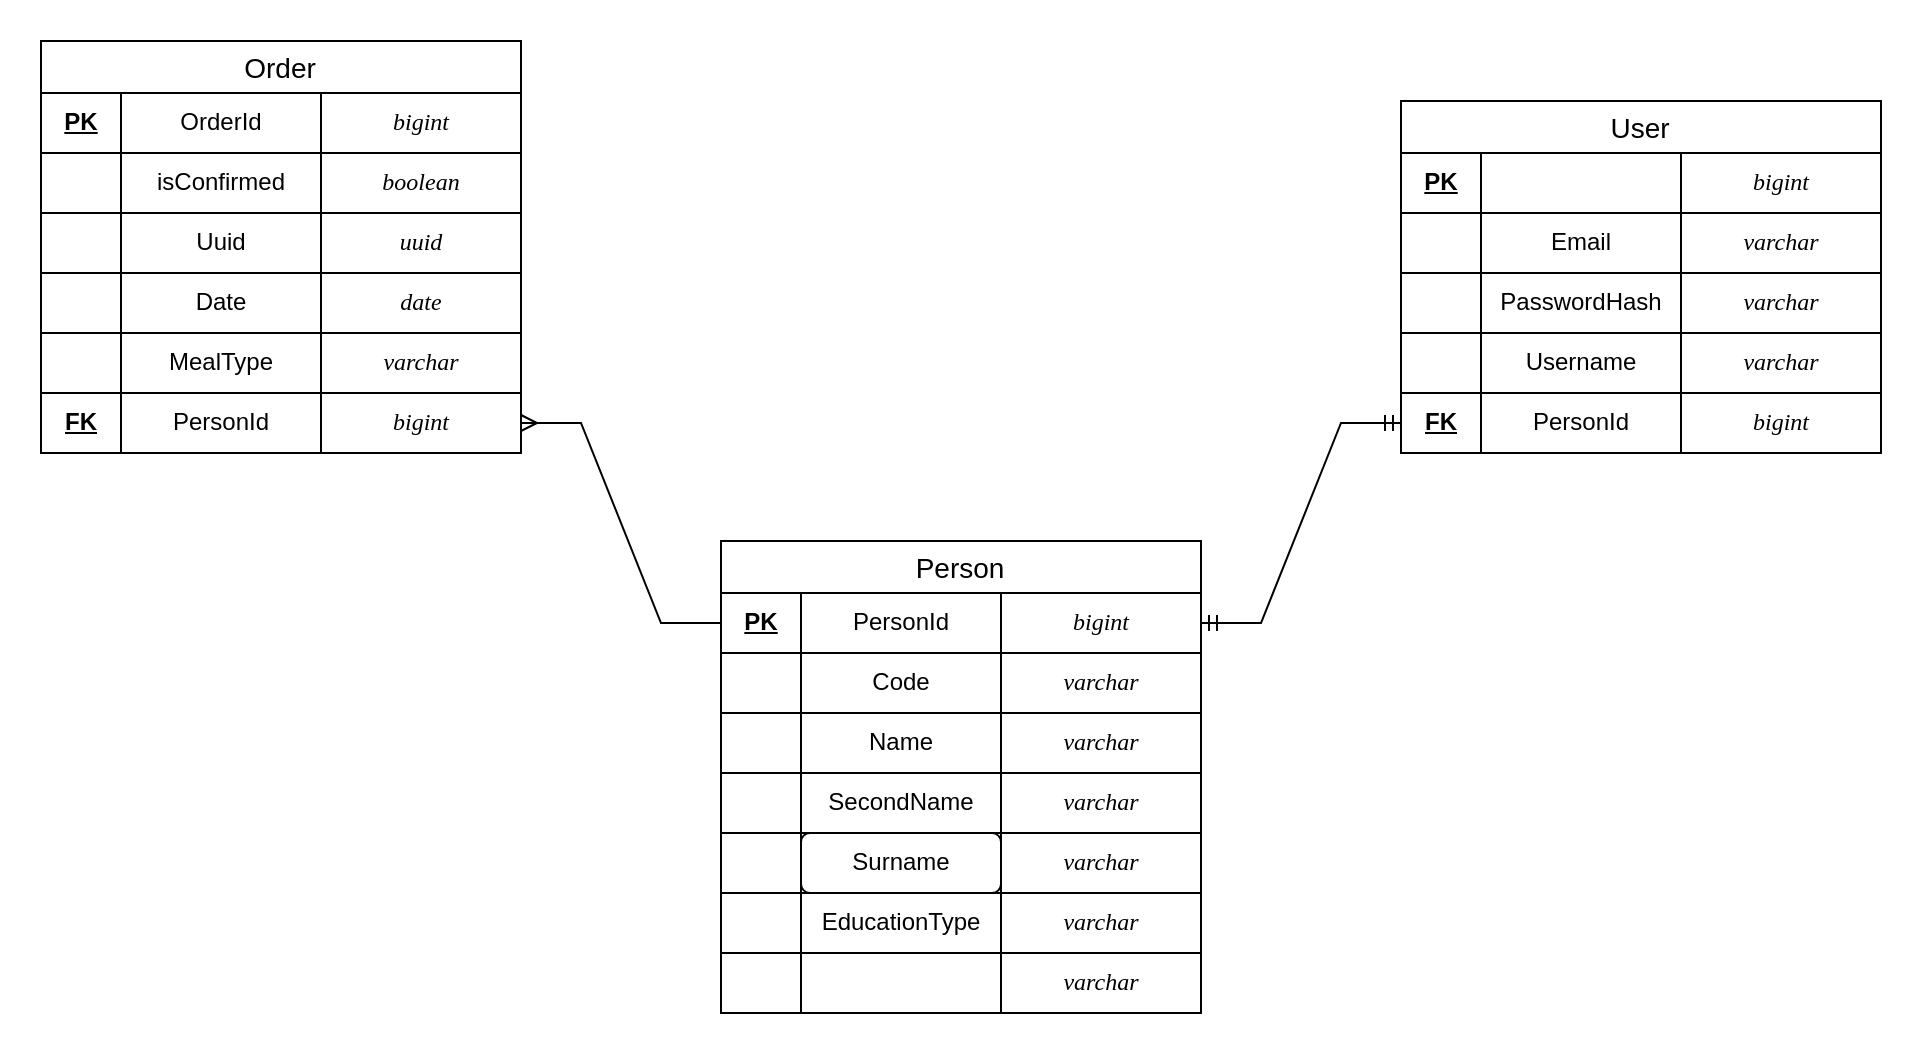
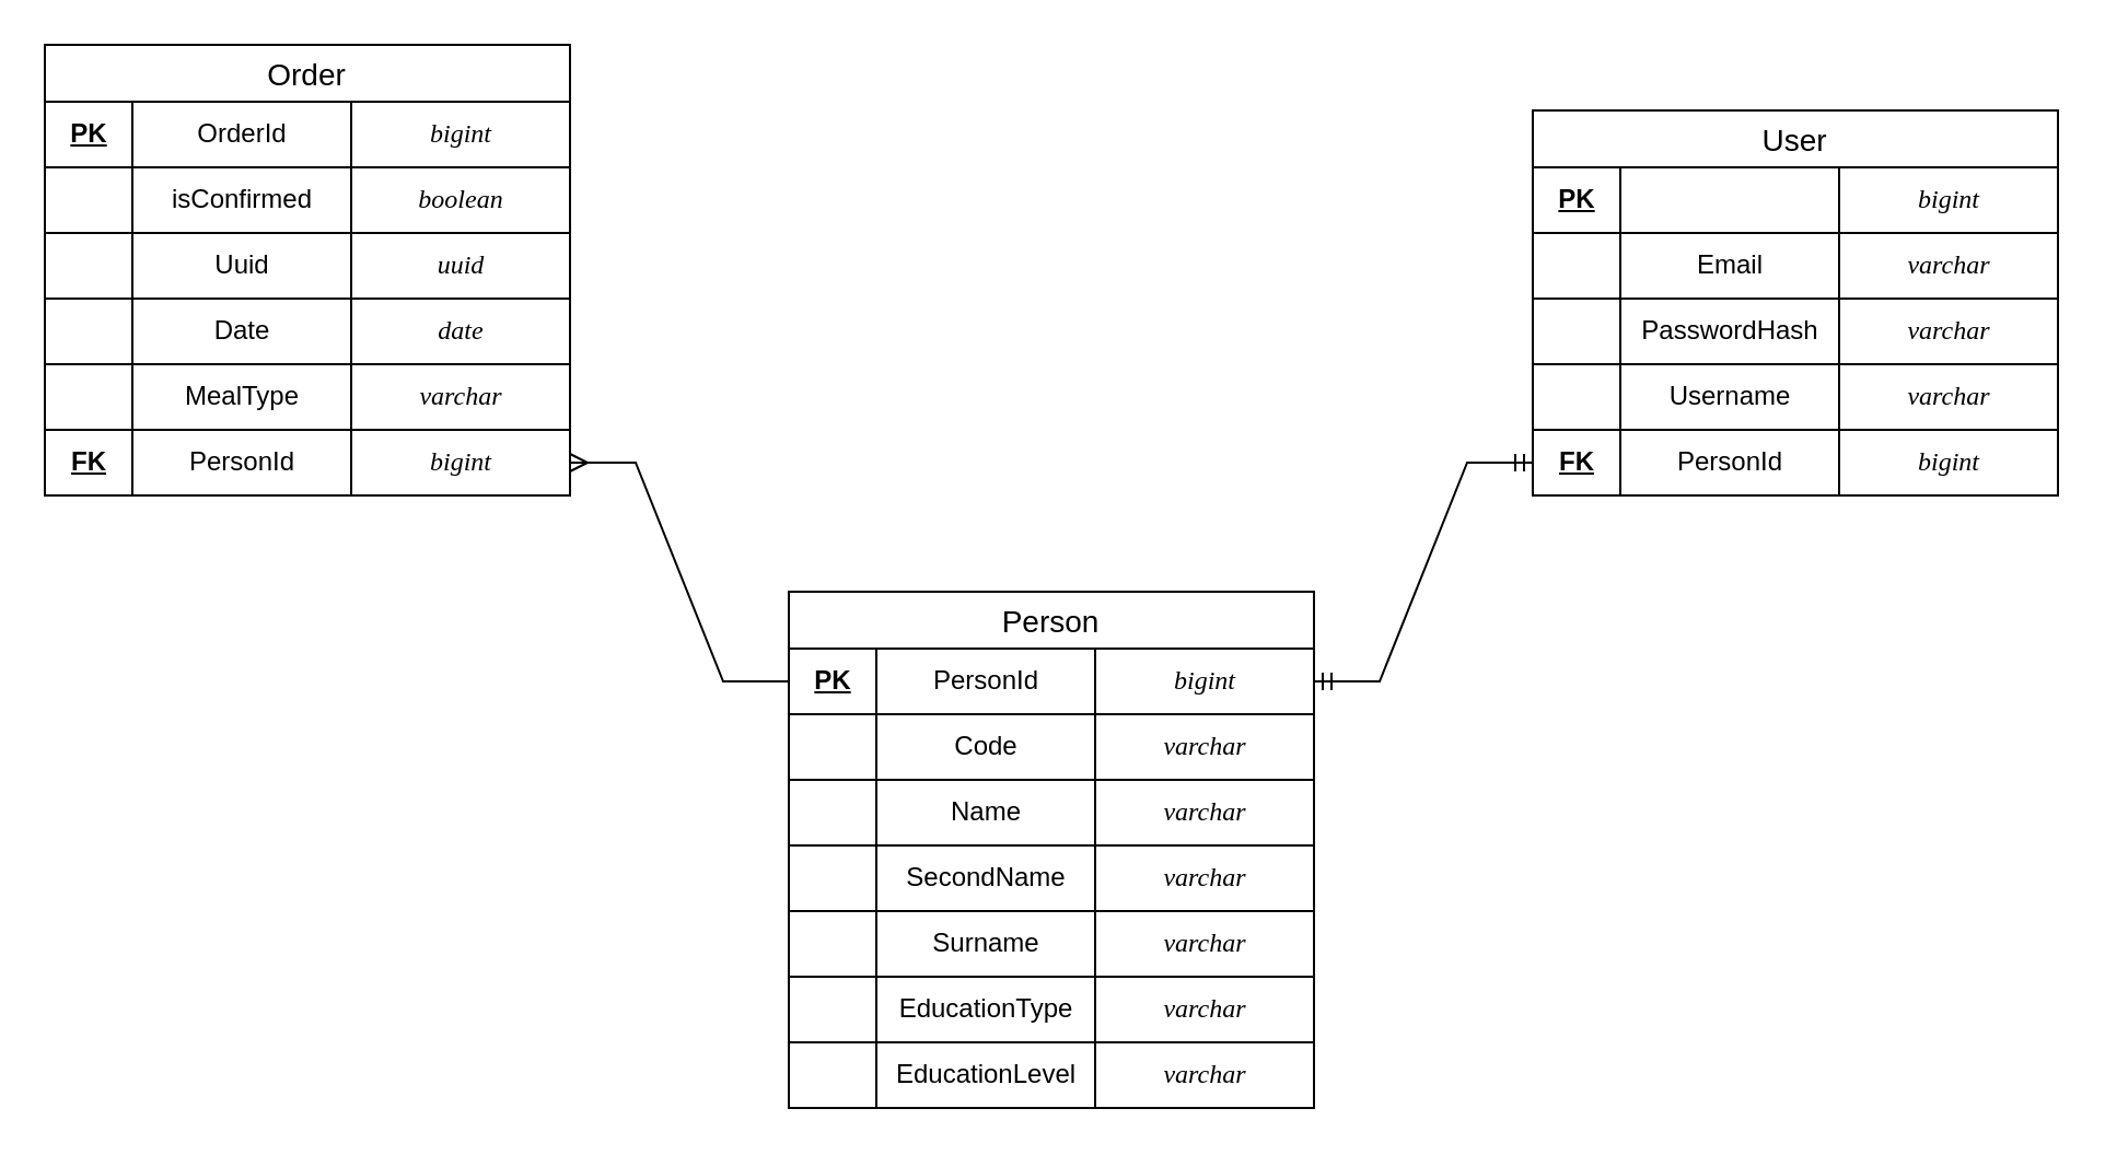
  <mxCell id="0" />
  <mxCell id="1" parent="0" />
  <mxCell id="2" value="Person" style="swimlane;fontStyle=0;childLayout=stackLayout;horizontal=1;startSize=26;horizontalStack=0;resizeParent=1;resizeParentMax=0;resizeLast=0;collapsible=1;marginBottom=0;align=center;fontSize=14;fontFamily=Helvetica;fillColor=none;" vertex="1" parent="1"><mxGeometry x="360" y="270" width="240" height="236" as="geometry" /></mxCell>
  <mxCell id="3" value="" style="group;fontStyle=2" vertex="1" connectable="0" parent="2"><mxGeometry y="26" width="240" height="30" as="geometry" /></mxCell>
  <mxCell id="4" value="PersonId" style="html=1;dashed=0;whitespace=wrap;fillColor=none;" vertex="1" parent="3"><mxGeometry x="40" width="100" height="30" as="geometry" /></mxCell>
  <mxCell id="5" value="&lt;b&gt;&lt;u&gt;PK&lt;/u&gt;&lt;/b&gt;" style="html=1;dashed=0;whitespace=wrap;fillColor=none;" vertex="1" parent="3"><mxGeometry width="40" height="30" as="geometry" /></mxCell>
  <mxCell id="6" value="&lt;i&gt;&lt;font face=&quot;Consolas&quot;&gt;bigint&lt;/font&gt;&lt;/i&gt;" style="html=1;dashed=0;whitespace=wrap;fillColor=none;" vertex="1" parent="3"><mxGeometry x="140" width="100" height="30" as="geometry" /></mxCell>
  <mxCell id="7" value="" style="group;fontStyle=2" vertex="1" connectable="0" parent="2"><mxGeometry y="56" width="240" height="30" as="geometry" /></mxCell>
  <mxCell id="8" value="Code" style="html=1;dashed=0;whitespace=wrap;fillColor=none;" vertex="1" parent="7"><mxGeometry x="40" width="100" height="30" as="geometry" /></mxCell>
  <mxCell id="9" value="" style="html=1;dashed=0;whitespace=wrap;fillColor=none;" vertex="1" parent="7"><mxGeometry width="40" height="30" as="geometry" /></mxCell>
  <mxCell id="10" value="&lt;i&gt;&lt;font face=&quot;Consolas&quot;&gt;varchar&lt;/font&gt;&lt;/i&gt;" style="html=1;dashed=0;whitespace=wrap;fillColor=none;" vertex="1" parent="7"><mxGeometry x="140" width="100" height="30" as="geometry" /></mxCell>
  <mxCell id="11" value="" style="group;fontStyle=2" vertex="1" connectable="0" parent="2"><mxGeometry y="86" width="240" height="30" as="geometry" /></mxCell>
  <mxCell id="12" value="Name" style="html=1;dashed=0;whitespace=wrap;fillColor=none;" vertex="1" parent="11"><mxGeometry x="40" width="100" height="30" as="geometry" /></mxCell>
  <mxCell id="13" value="" style="html=1;dashed=0;whitespace=wrap;fillColor=none;" vertex="1" parent="11"><mxGeometry width="40" height="30" as="geometry" /></mxCell>
  <mxCell id="14" value="&lt;i&gt;&lt;font face=&quot;Consolas&quot;&gt;varchar&lt;/font&gt;&lt;/i&gt;" style="html=1;dashed=0;whitespace=wrap;fillColor=none;" vertex="1" parent="11"><mxGeometry x="140" width="100" height="30" as="geometry" /></mxCell>
  <mxCell id="15" value="" style="group;fontStyle=2" vertex="1" connectable="0" parent="2"><mxGeometry y="116" width="240" height="30" as="geometry" /></mxCell>
  <mxCell id="16" value="SecondName" style="html=1;dashed=0;whitespace=wrap;fillColor=none;" vertex="1" parent="15"><mxGeometry x="40" width="100" height="30" as="geometry" /></mxCell>
  <mxCell id="17" value="" style="html=1;dashed=0;whitespace=wrap;fillColor=none;" vertex="1" parent="15"><mxGeometry width="40" height="30" as="geometry" /></mxCell>
  <mxCell id="18" value="&lt;i&gt;&lt;font face=&quot;Consolas&quot;&gt;varchar&lt;/font&gt;&lt;/i&gt;" style="html=1;dashed=0;whitespace=wrap;fillColor=none;" vertex="1" parent="15"><mxGeometry x="140" width="100" height="30" as="geometry" /></mxCell>
  <mxCell id="19" value="" style="group;fontStyle=2" vertex="1" connectable="0" parent="2"><mxGeometry y="146" width="240" height="30" as="geometry" /></mxCell>
- <mxCell id="20" value="Surname" style="html=1;dashed=0;whitespace=wrap;fillColor=none;rounded=1;" vertex="1" parent="19"><mxGeometry x="40" width="100" height="30" as="geometry" /></mxCell>
+ <mxCell id="20" value="Surname" style="html=1;dashed=0;whitespace=wrap;fillColor=none;" vertex="1" parent="19"><mxGeometry x="40" width="100" height="30" as="geometry" /></mxCell>
  <mxCell id="21" value="" style="html=1;dashed=0;whitespace=wrap;fillColor=none;" vertex="1" parent="19"><mxGeometry width="40" height="30" as="geometry" /></mxCell>
  <mxCell id="22" value="&lt;i&gt;&lt;font face=&quot;Consolas&quot;&gt;varchar&lt;/font&gt;&lt;/i&gt;" style="html=1;dashed=0;whitespace=wrap;fillColor=none;" vertex="1" parent="19"><mxGeometry x="140" width="100" height="30" as="geometry" /></mxCell>
  <mxCell id="23" value="" style="group;fontStyle=2" vertex="1" connectable="0" parent="2"><mxGeometry y="176" width="240" height="30" as="geometry" /></mxCell>
  <mxCell id="24" value="EducationType" style="html=1;dashed=0;whitespace=wrap;fillColor=none;" vertex="1" parent="23"><mxGeometry x="40" width="100" height="30" as="geometry" /></mxCell>
  <mxCell id="25" value="" style="html=1;dashed=0;whitespace=wrap;fillColor=none;" vertex="1" parent="23"><mxGeometry width="40" height="30" as="geometry" /></mxCell>
  <mxCell id="26" value="&lt;i&gt;&lt;font face=&quot;Consolas&quot;&gt;varchar&lt;/font&gt;&lt;/i&gt;" style="html=1;dashed=0;whitespace=wrap;fillColor=none;" vertex="1" parent="23"><mxGeometry x="140" width="100" height="30" as="geometry" /></mxCell>
  <mxCell id="27" value="" style="group;fontStyle=2" vertex="1" connectable="0" parent="2"><mxGeometry y="206" width="240" height="30" as="geometry" /></mxCell>
+ <mxCell id="28" value="EducationLevel" style="html=1;dashed=0;whitespace=wrap;fillColor=none;" vertex="1" parent="27"><mxGeometry x="40" width="100" height="30" as="geometry" /></mxCell>
  <mxCell id="29" value="" style="html=1;dashed=0;whitespace=wrap;fillColor=none;" vertex="1" parent="27"><mxGeometry width="40" height="30" as="geometry" /></mxCell>
  <mxCell id="30" value="&lt;i&gt;&lt;font face=&quot;Consolas&quot;&gt;varchar&lt;/font&gt;&lt;/i&gt;" style="html=1;dashed=0;whitespace=wrap;fillColor=none;" vertex="1" parent="27"><mxGeometry x="140" width="100" height="30" as="geometry" /></mxCell>
  <mxCell id="31" value="User" style="swimlane;fontStyle=0;childLayout=stackLayout;horizontal=1;startSize=26;horizontalStack=0;resizeParent=1;resizeParentMax=0;resizeLast=0;collapsible=1;marginBottom=0;align=center;fontSize=14;fontFamily=Helvetica;fillColor=none;" vertex="1" parent="1"><mxGeometry x="700" y="50" width="240" height="176" as="geometry" /></mxCell>
  <mxCell id="32" value="" style="group;fontStyle=2" vertex="1" connectable="0" parent="31"><mxGeometry y="26" width="240" height="30" as="geometry" /></mxCell>
  <mxCell id="33" value="&lt;b&gt;&lt;u&gt;PK&lt;/u&gt;&lt;/b&gt;" style="html=1;dashed=0;whitespace=wrap;fillColor=none;" vertex="1" parent="32"><mxGeometry width="40" height="30" as="geometry" /></mxCell>
  <mxCell id="34" value="&lt;i&gt;&lt;font face=&quot;Consolas&quot;&gt;bigint&lt;/font&gt;&lt;/i&gt;" style="html=1;dashed=0;whitespace=wrap;fillColor=none;" vertex="1" parent="32"><mxGeometry x="140" width="100" height="30" as="geometry" /></mxCell>
  <mxCell id="35" value="" style="group;fontStyle=2" vertex="1" connectable="0" parent="31"><mxGeometry y="56" width="240" height="30" as="geometry" /></mxCell>
  <mxCell id="36" value="Email" style="html=1;dashed=0;whitespace=wrap;fillColor=none;" vertex="1" parent="35"><mxGeometry x="40" width="100" height="30" as="geometry" /></mxCell>
  <mxCell id="37" value="" style="html=1;dashed=0;whitespace=wrap;fillColor=none;" vertex="1" parent="35"><mxGeometry width="40" height="30" as="geometry" /></mxCell>
  <mxCell id="38" value="&lt;i&gt;&lt;font face=&quot;Consolas&quot;&gt;varchar&lt;/font&gt;&lt;/i&gt;" style="html=1;dashed=0;whitespace=wrap;fillColor=none;" vertex="1" parent="35"><mxGeometry x="140" width="100" height="30" as="geometry" /></mxCell>
  <mxCell id="39" value="" style="group;fontStyle=2" vertex="1" connectable="0" parent="31"><mxGeometry y="86" width="240" height="30" as="geometry" /></mxCell>
  <mxCell id="40" value="PasswordHash" style="html=1;dashed=0;whitespace=wrap;fillColor=none;" vertex="1" parent="39"><mxGeometry x="40" width="100" height="30" as="geometry" /></mxCell>
  <mxCell id="41" value="" style="html=1;dashed=0;whitespace=wrap;fillColor=none;" vertex="1" parent="39"><mxGeometry width="40" height="30" as="geometry" /></mxCell>
  <mxCell id="42" value="&lt;i&gt;&lt;font face=&quot;Consolas&quot;&gt;varchar&lt;/font&gt;&lt;/i&gt;" style="html=1;dashed=0;whitespace=wrap;fillColor=none;" vertex="1" parent="39"><mxGeometry x="140" width="100" height="30" as="geometry" /></mxCell>
  <mxCell id="43" value="" style="group;fontStyle=2" vertex="1" connectable="0" parent="31"><mxGeometry y="116" width="240" height="30" as="geometry" /></mxCell>
  <mxCell id="44" value="Username" style="html=1;dashed=0;whitespace=wrap;fillColor=none;" vertex="1" parent="43"><mxGeometry x="40" width="100" height="30" as="geometry" /></mxCell>
  <mxCell id="45" value="" style="html=1;dashed=0;whitespace=wrap;fillColor=none;" vertex="1" parent="43"><mxGeometry width="40" height="30" as="geometry" /></mxCell>
  <mxCell id="46" value="&lt;i&gt;&lt;font face=&quot;Consolas&quot;&gt;varchar&lt;/font&gt;&lt;/i&gt;" style="html=1;dashed=0;whitespace=wrap;fillColor=none;" vertex="1" parent="43"><mxGeometry x="140" width="100" height="30" as="geometry" /></mxCell>
  <mxCell id="47" value="" style="group;fontStyle=2" vertex="1" connectable="0" parent="31"><mxGeometry y="146" width="240" height="30" as="geometry" /></mxCell>
  <mxCell id="48" value="PersonId" style="html=1;dashed=0;whitespace=wrap;fillColor=none;" vertex="1" parent="47"><mxGeometry x="40" width="100" height="30" as="geometry" /></mxCell>
  <mxCell id="49" value="&lt;b&gt;&lt;u&gt;FK&lt;/u&gt;&lt;/b&gt;" style="html=1;dashed=0;whitespace=wrap;fillColor=none;" vertex="1" parent="47"><mxGeometry width="40" height="30" as="geometry" /></mxCell>
  <mxCell id="50" value="&lt;i&gt;&lt;font face=&quot;Consolas&quot;&gt;bigint&lt;/font&gt;&lt;/i&gt;" style="html=1;dashed=0;whitespace=wrap;fillColor=none;" vertex="1" parent="47"><mxGeometry x="140" width="100" height="30" as="geometry" /></mxCell>
  <mxCell id="51" value="Order" style="swimlane;fontStyle=0;childLayout=stackLayout;horizontal=1;startSize=26;horizontalStack=0;resizeParent=1;resizeParentMax=0;resizeLast=0;collapsible=1;marginBottom=0;align=center;fontSize=14;fontFamily=Helvetica;fillColor=none;" vertex="1" parent="1"><mxGeometry x="20" y="20" width="240" height="206" as="geometry" /></mxCell>
  <mxCell id="52" value="" style="group;fontStyle=2" vertex="1" connectable="0" parent="51"><mxGeometry y="26" width="240" height="30" as="geometry" /></mxCell>
  <mxCell id="53" value="OrderId" style="html=1;dashed=0;whitespace=wrap;fillColor=none;" vertex="1" parent="52"><mxGeometry x="40" width="100" height="30" as="geometry" /></mxCell>
  <mxCell id="54" value="&lt;b&gt;&lt;u&gt;PK&lt;/u&gt;&lt;/b&gt;" style="html=1;dashed=0;whitespace=wrap;fillColor=none;" vertex="1" parent="52"><mxGeometry width="40" height="30" as="geometry" /></mxCell>
  <mxCell id="55" value="&lt;i&gt;&lt;font face=&quot;Consolas&quot;&gt;bigint&lt;/font&gt;&lt;/i&gt;" style="html=1;dashed=0;whitespace=wrap;fillColor=none;" vertex="1" parent="52"><mxGeometry x="140" width="100" height="30" as="geometry" /></mxCell>
  <mxCell id="56" value="" style="group;fontStyle=2" vertex="1" connectable="0" parent="51"><mxGeometry y="56" width="240" height="30" as="geometry" /></mxCell>
  <mxCell id="57" value="isConfirmed" style="html=1;dashed=0;whitespace=wrap;fillColor=none;" vertex="1" parent="56"><mxGeometry x="40" width="100" height="30" as="geometry" /></mxCell>
  <mxCell id="58" value="" style="html=1;dashed=0;whitespace=wrap;fillColor=none;" vertex="1" parent="56"><mxGeometry width="40" height="30" as="geometry" /></mxCell>
  <mxCell id="59" value="&lt;i&gt;&lt;font face=&quot;Consolas&quot;&gt;boolean&lt;/font&gt;&lt;/i&gt;" style="html=1;dashed=1;whitespace=wrap;fillColor=none;" vertex="1" parent="56"><mxGeometry x="140" width="100" height="30" as="geometry" /></mxCell>
  <mxCell id="60" value="" style="group;fontStyle=2" vertex="1" connectable="0" parent="51"><mxGeometry y="86" width="240" height="30" as="geometry" /></mxCell>
  <mxCell id="61" value="Uuid" style="html=1;dashed=0;whitespace=wrap;fillColor=none;" vertex="1" parent="60"><mxGeometry x="40" width="100" height="30" as="geometry" /></mxCell>
  <mxCell id="62" value="" style="html=1;dashed=0;whitespace=wrap;fillColor=none;" vertex="1" parent="60"><mxGeometry width="40" height="30" as="geometry" /></mxCell>
  <mxCell id="63" value="&lt;i&gt;&lt;font face=&quot;Consolas&quot;&gt;uuid&lt;/font&gt;&lt;/i&gt;" style="html=1;dashed=0;whitespace=wrap;fillColor=none;" vertex="1" parent="60"><mxGeometry x="140" width="100" height="30" as="geometry" /></mxCell>
  <mxCell id="64" value="" style="group;fontStyle=2" vertex="1" connectable="0" parent="51"><mxGeometry y="116" width="240" height="30" as="geometry" /></mxCell>
  <mxCell id="65" value="Date" style="html=1;dashed=0;whitespace=wrap;fillColor=none;" vertex="1" parent="64"><mxGeometry x="40" width="100" height="30" as="geometry" /></mxCell>
  <mxCell id="66" value="" style="html=1;dashed=0;whitespace=wrap;fillColor=none;" vertex="1" parent="64"><mxGeometry width="40" height="30" as="geometry" /></mxCell>
  <mxCell id="67" value="&lt;i&gt;&lt;font face=&quot;Consolas&quot;&gt;date&lt;/font&gt;&lt;/i&gt;" style="html=1;dashed=0;whitespace=wrap;fillColor=none;" vertex="1" parent="64"><mxGeometry x="140" width="100" height="30" as="geometry" /></mxCell>
  <mxCell id="68" value="" style="group;fontStyle=2" vertex="1" connectable="0" parent="51"><mxGeometry y="146" width="240" height="30" as="geometry" /></mxCell>
  <mxCell id="69" value="MealType" style="html=1;dashed=0;whitespace=wrap;fillColor=none;" vertex="1" parent="68"><mxGeometry x="40" width="100" height="30" as="geometry" /></mxCell>
  <mxCell id="70" value="" style="html=1;dashed=0;whitespace=wrap;fillColor=none;" vertex="1" parent="68"><mxGeometry width="40" height="30" as="geometry" /></mxCell>
  <mxCell id="71" value="&lt;font face=&quot;Consolas&quot;&gt;&lt;i&gt;varchar&lt;/i&gt;&lt;/font&gt;" style="html=1;dashed=0;whitespace=wrap;fillColor=none;" vertex="1" parent="68"><mxGeometry x="140" width="100" height="30" as="geometry" /></mxCell>
  <mxCell id="72" value="" style="group;fontStyle=2" vertex="1" connectable="0" parent="51"><mxGeometry y="176" width="240" height="30" as="geometry" /></mxCell>
  <mxCell id="73" value="PersonId" style="html=1;dashed=0;whitespace=wrap;fillColor=none;" vertex="1" parent="72"><mxGeometry x="40" width="100" height="30" as="geometry" /></mxCell>
  <mxCell id="74" value="&lt;b&gt;&lt;u&gt;FK&lt;/u&gt;&lt;/b&gt;" style="html=1;dashed=0;whitespace=wrap;fillColor=none;" vertex="1" parent="72"><mxGeometry width="40" height="30" as="geometry" /></mxCell>
  <mxCell id="75" value="&lt;i&gt;&lt;font face=&quot;Consolas&quot;&gt;bigint&lt;/font&gt;&lt;/i&gt;" style="html=1;dashed=0;whitespace=wrap;fillColor=none;" vertex="1" parent="72"><mxGeometry x="140" width="100" height="30" as="geometry" /></mxCell>
  <mxCell id="76" value="" style="edgeStyle=entityRelationEdgeStyle;fontSize=12;html=1;endArrow=ERmany;rounded=0;fontFamily=Helvetica;entryX=1;entryY=0.5;entryDx=0;entryDy=0;exitX=0;exitY=0.5;exitDx=0;exitDy=0;" edge="1" parent="1" source="5" target="75"><mxGeometry width="100" height="100" relative="1" as="geometry"><mxPoint x="480" y="320" as="sourcePoint" /><mxPoint x="580" y="220" as="targetPoint" /></mxGeometry></mxCell>
  <mxCell id="77" value="" style="edgeStyle=entityRelationEdgeStyle;fontSize=12;html=1;endArrow=ERmandOne;startArrow=ERmandOne;rounded=0;fontFamily=Helvetica;exitX=1;exitY=0.5;exitDx=0;exitDy=0;entryX=0;entryY=0.5;entryDx=0;entryDy=0;" edge="1" parent="1" source="6" target="49"><mxGeometry width="100" height="100" relative="1" as="geometry"><mxPoint x="580" y="320" as="sourcePoint" /><mxPoint x="680" y="220" as="targetPoint" /></mxGeometry></mxCell>
